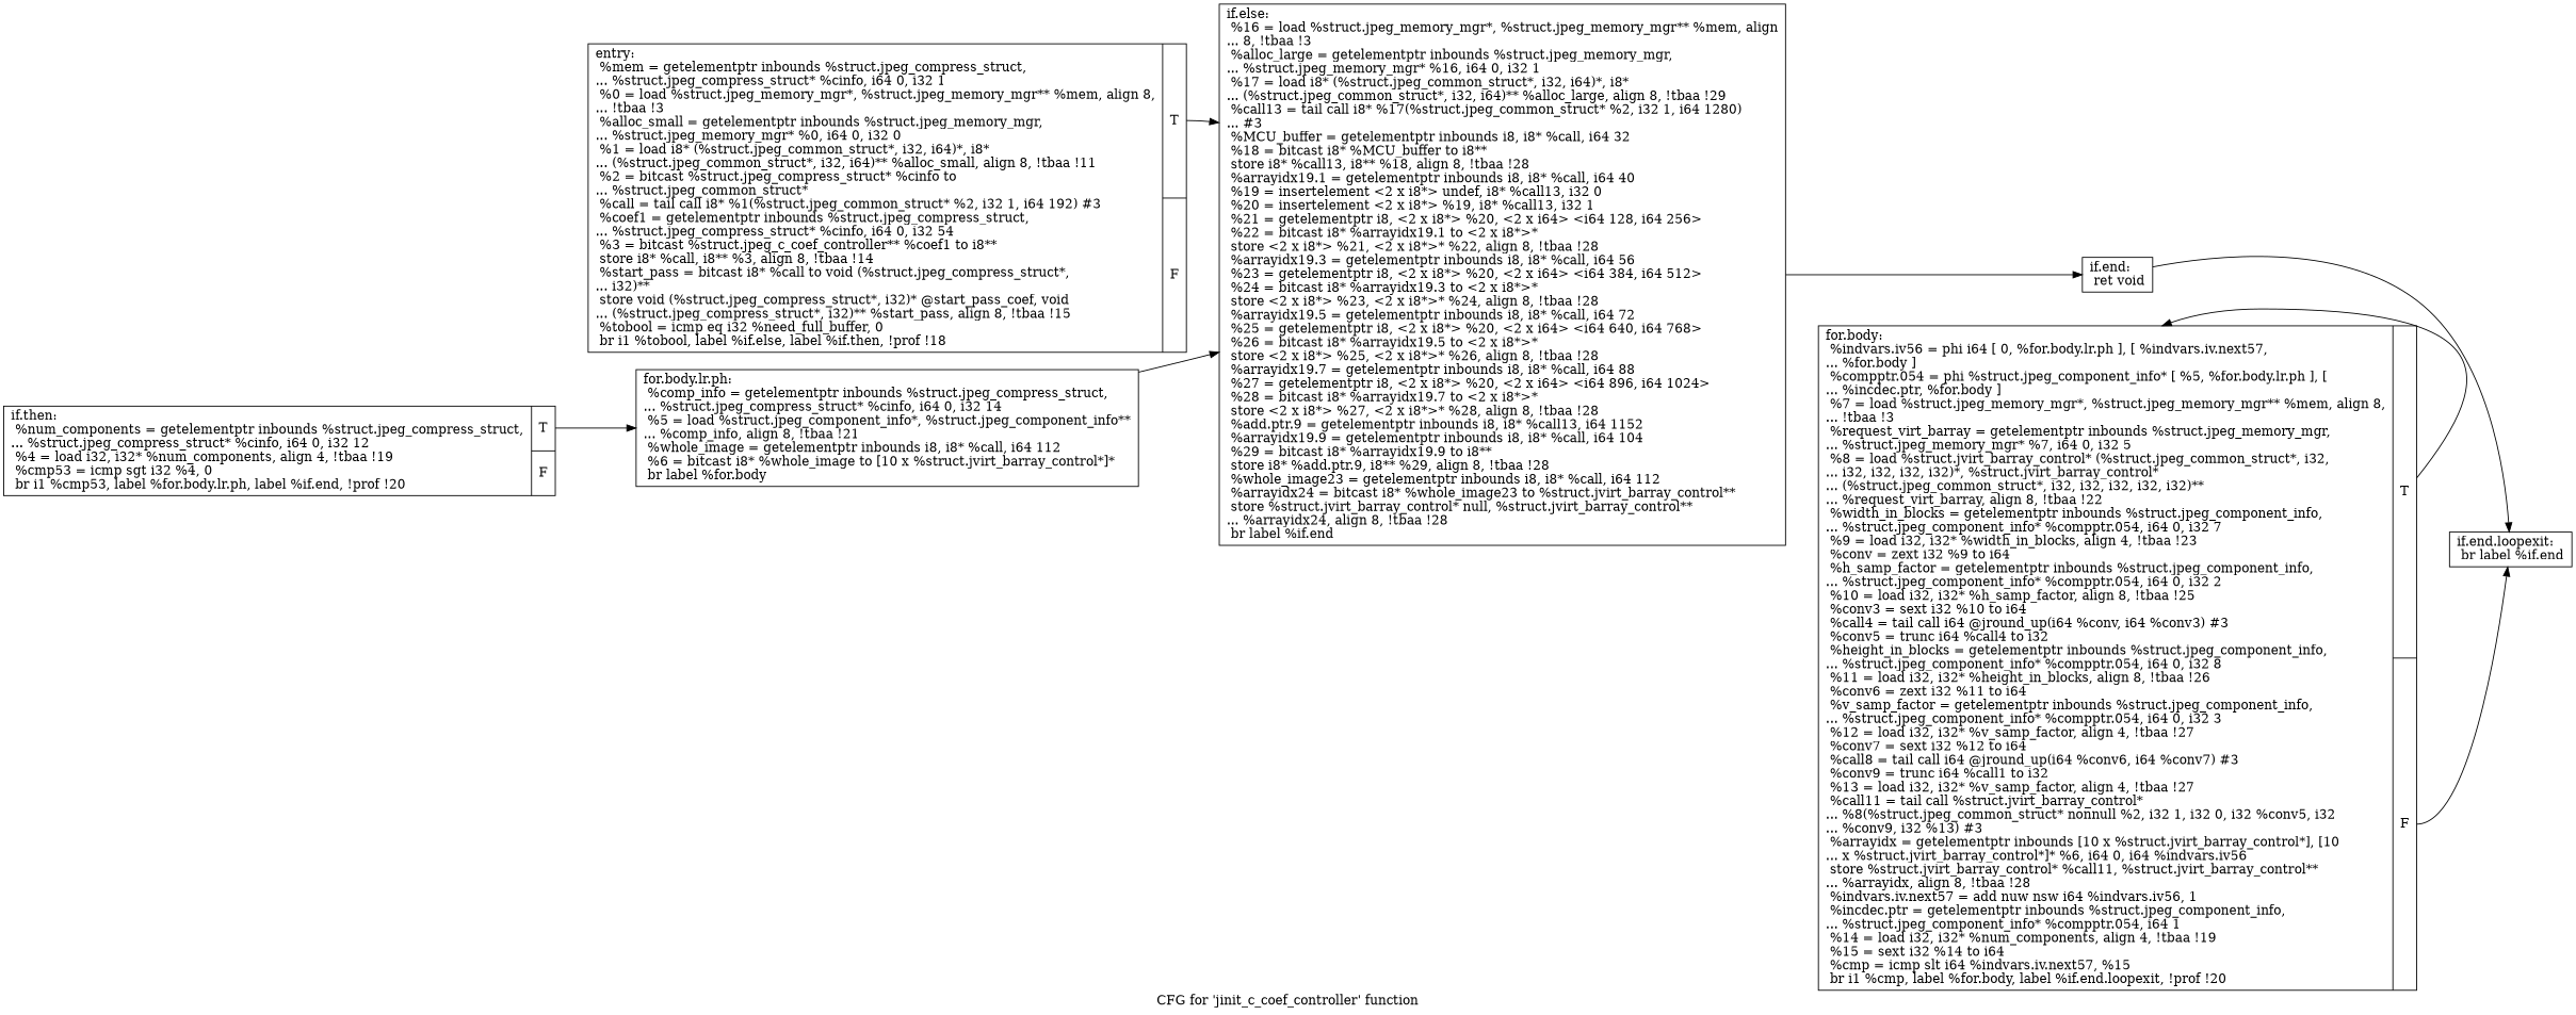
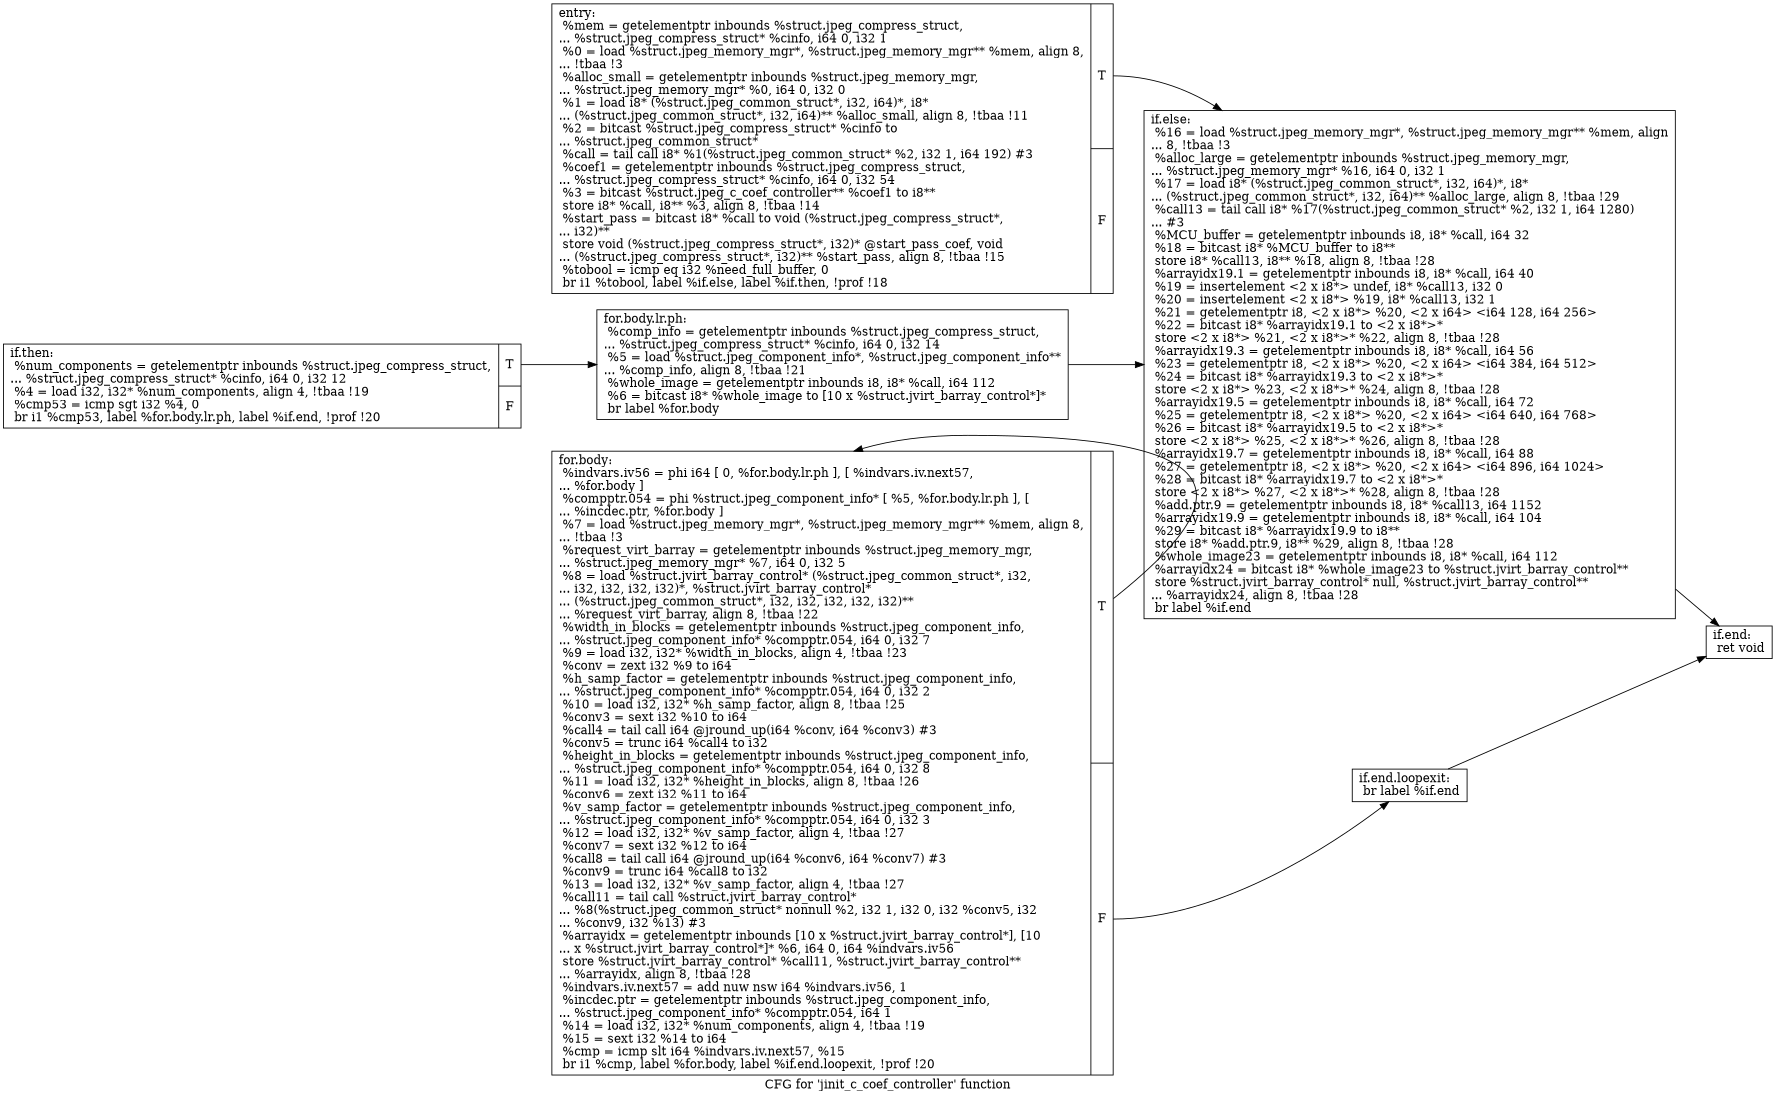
  digraph {
    label="CFG for 'jinit_c_coef_controller' function"
    rankdir=LR
    node [shape=record]
    n1 [label="{entry:\l  %mem = getelementptr inbounds %struct.jpeg_compress_struct,\l... %struct.jpeg_compress_struct* %cinfo, i64 0, i32 1\l  %0 = load %struct.jpeg_memory_mgr*, %struct.jpeg_memory_mgr** %mem, align 8,\l... !tbaa !3\l  %alloc_small = getelementptr inbounds %struct.jpeg_memory_mgr,\l... %struct.jpeg_memory_mgr* %0, i64 0, i32 0\l  %1 = load i8* (%struct.jpeg_common_struct*, i32, i64)*, i8*\l... (%struct.jpeg_common_struct*, i32, i64)** %alloc_small, align 8, !tbaa !11\l  %2 = bitcast %struct.jpeg_compress_struct* %cinfo to\l... %struct.jpeg_common_struct*\l  %call = tail call i8* %1(%struct.jpeg_common_struct* %2, i32 1, i64 192) #3\l  %coef1 = getelementptr inbounds %struct.jpeg_compress_struct,\l... %struct.jpeg_compress_struct* %cinfo, i64 0, i32 54\l  %3 = bitcast %struct.jpeg_c_coef_controller** %coef1 to i8**\l  store i8* %call, i8** %3, align 8, !tbaa !14\l  %start_pass = bitcast i8* %call to void (%struct.jpeg_compress_struct*,\l... i32)**\l  store void (%struct.jpeg_compress_struct*, i32)* @start_pass_coef, void\l... (%struct.jpeg_compress_struct*, i32)** %start_pass, align 8, !tbaa !15\l  %tobool = icmp eq i32 %need_full_buffer, 0\l  br i1 %tobool, label %if.else, label %if.then, !prof !18\l|{<s0>T|<s1>F}}"]
    n2 [label="{if.else:                                          \l  %16 = load %struct.jpeg_memory_mgr*, %struct.jpeg_memory_mgr** %mem, align\l... 8, !tbaa !3\l  %alloc_large = getelementptr inbounds %struct.jpeg_memory_mgr,\l... %struct.jpeg_memory_mgr* %16, i64 0, i32 1\l  %17 = load i8* (%struct.jpeg_common_struct*, i32, i64)*, i8*\l... (%struct.jpeg_common_struct*, i32, i64)** %alloc_large, align 8, !tbaa !29\l  %call13 = tail call i8* %17(%struct.jpeg_common_struct* %2, i32 1, i64 1280)\l... #3\l  %MCU_buffer = getelementptr inbounds i8, i8* %call, i64 32\l  %18 = bitcast i8* %MCU_buffer to i8**\l  store i8* %call13, i8** %18, align 8, !tbaa !28\l  %arrayidx19.1 = getelementptr inbounds i8, i8* %call, i64 40\l  %19 = insertelement \<2 x i8*\> undef, i8* %call13, i32 0\l  %20 = insertelement \<2 x i8*\> %19, i8* %call13, i32 1\l  %21 = getelementptr i8, \<2 x i8*\> %20, \<2 x i64\> \<i64 128, i64 256\>\l  %22 = bitcast i8* %arrayidx19.1 to \<2 x i8*\>*\l  store \<2 x i8*\> %21, \<2 x i8*\>* %22, align 8, !tbaa !28\l  %arrayidx19.3 = getelementptr inbounds i8, i8* %call, i64 56\l  %23 = getelementptr i8, \<2 x i8*\> %20, \<2 x i64\> \<i64 384, i64 512\>\l  %24 = bitcast i8* %arrayidx19.3 to \<2 x i8*\>*\l  store \<2 x i8*\> %23, \<2 x i8*\>* %24, align 8, !tbaa !28\l  %arrayidx19.5 = getelementptr inbounds i8, i8* %call, i64 72\l  %25 = getelementptr i8, \<2 x i8*\> %20, \<2 x i64\> \<i64 640, i64 768\>\l  %26 = bitcast i8* %arrayidx19.5 to \<2 x i8*\>*\l  store \<2 x i8*\> %25, \<2 x i8*\>* %26, align 8, !tbaa !28\l  %arrayidx19.7 = getelementptr inbounds i8, i8* %call, i64 88\l  %27 = getelementptr i8, \<2 x i8*\> %20, \<2 x i64\> \<i64 896, i64 1024\>\l  %28 = bitcast i8* %arrayidx19.7 to \<2 x i8*\>*\l  store \<2 x i8*\> %27, \<2 x i8*\>* %28, align 8, !tbaa !28\l  %add.ptr.9 = getelementptr inbounds i8, i8* %call13, i64 1152\l  %arrayidx19.9 = getelementptr inbounds i8, i8* %call, i64 104\l  %29 = bitcast i8* %arrayidx19.9 to i8**\l  store i8* %add.ptr.9, i8** %29, align 8, !tbaa !28\l  %whole_image23 = getelementptr inbounds i8, i8* %call, i64 112\l  %arrayidx24 = bitcast i8* %whole_image23 to %struct.jvirt_barray_control**\l  store %struct.jvirt_barray_control* null, %struct.jvirt_barray_control**\l... %arrayidx24, align 8, !tbaa !28\l  br label %if.end\l}"]
    n3 [label="{if.end:                                           \l  ret void\l}"]
    n4 [label="{if.then:                                          \l  %num_components = getelementptr inbounds %struct.jpeg_compress_struct,\l... %struct.jpeg_compress_struct* %cinfo, i64 0, i32 12\l  %4 = load i32, i32* %num_components, align 4, !tbaa !19\l  %cmp53 = icmp sgt i32 %4, 0\l  br i1 %cmp53, label %for.body.lr.ph, label %if.end, !prof !20\l|{<s0>T|<s1>F}}"]
    n5 [label="{for.body.lr.ph:                                   \l  %comp_info = getelementptr inbounds %struct.jpeg_compress_struct,\l... %struct.jpeg_compress_struct* %cinfo, i64 0, i32 14\l  %5 = load %struct.jpeg_component_info*, %struct.jpeg_component_info**\l... %comp_info, align 8, !tbaa !21\l  %whole_image = getelementptr inbounds i8, i8* %call, i64 112\l  %6 = bitcast i8* %whole_image to [10 x %struct.jvirt_barray_control*]*\l  br label %for.body\l}"]
-   n6 [label="{for.body:                                         \l  %indvars.iv56 = phi i64 [ 0, %for.body.lr.ph ], [ %indvars.iv.next57,\l... %for.body ]\l  %compptr.054 = phi %struct.jpeg_component_info* [ %5, %for.body.lr.ph ], [\l... %incdec.ptr, %for.body ]\l  %7 = load %struct.jpeg_memory_mgr*, %struct.jpeg_memory_mgr** %mem, align 8,\l... !tbaa !3\l  %request_virt_barray = getelementptr inbounds %struct.jpeg_memory_mgr,\l... %struct.jpeg_memory_mgr* %7, i64 0, i32 5\l  %8 = load %struct.jvirt_barray_control* (%struct.jpeg_common_struct*, i32,\l... i32, i32, i32, i32)*, %struct.jvirt_barray_control*\l... (%struct.jpeg_common_struct*, i32, i32, i32, i32, i32)**\l... %request_virt_barray, align 8, !tbaa !22\l  %width_in_blocks = getelementptr inbounds %struct.jpeg_component_info,\l... %struct.jpeg_component_info* %compptr.054, i64 0, i32 7\l  %9 = load i32, i32* %width_in_blocks, align 4, !tbaa !23\l  %conv = zext i32 %9 to i64\l  %h_samp_factor = getelementptr inbounds %struct.jpeg_component_info,\l... %struct.jpeg_component_info* %compptr.054, i64 0, i32 2\l  %10 = load i32, i32* %h_samp_factor, align 8, !tbaa !25\l  %conv3 = sext i32 %10 to i64\l  %call4 = tail call i64 @jround_up(i64 %conv, i64 %conv3) #3\l  %conv5 = trunc i64 %call4 to i32\l  %height_in_blocks = getelementptr inbounds %struct.jpeg_component_info,\l... %struct.jpeg_component_info* %compptr.054, i64 0, i32 8\l  %11 = load i32, i32* %height_in_blocks, align 8, !tbaa !26\l  %conv6 = zext i32 %11 to i64\l  %v_samp_factor = getelementptr inbounds %struct.jpeg_component_info,\l... %struct.jpeg_component_info* %compptr.054, i64 0, i32 3\l  %12 = load i32, i32* %v_samp_factor, align 4, !tbaa !27\l  %conv7 = sext i32 %12 to i64\l  %call8 = tail call i64 @jround_up(i64 %conv6, i64 %conv7) #3\l  %conv9 = trunc i64 %call1 to i32\l  %13 = load i32, i32* %v_samp_factor, align 4, !tbaa !27\l  %call11 = tail call %struct.jvirt_barray_control*\l... %8(%struct.jpeg_common_struct* nonnull %2, i32 1, i32 0, i32 %conv5, i32\l... %conv9, i32 %13) #3\l  %arrayidx = getelementptr inbounds [10 x %struct.jvirt_barray_control*], [10\l... x %struct.jvirt_barray_control*]* %6, i64 0, i64 %indvars.iv56\l  store %struct.jvirt_barray_control* %call11, %struct.jvirt_barray_control**\l... %arrayidx, align 8, !tbaa !28\l  %indvars.iv.next57 = add nuw nsw i64 %indvars.iv56, 1\l  %incdec.ptr = getelementptr inbounds %struct.jpeg_component_info,\l... %struct.jpeg_component_info* %compptr.054, i64 1\l  %14 = load i32, i32* %num_components, align 4, !tbaa !19\l  %15 = sext i32 %14 to i64\l  %cmp = icmp slt i64 %indvars.iv.next57, %15\l  br i1 %cmp, label %for.body, label %if.end.loopexit, !prof !20\l|{<s0>T|<s1>F}}"]
+   n6 [label="{for.body:                                         \l  %indvars.iv56 = phi i64 [ 0, %for.body.lr.ph ], [ %indvars.iv.next57,\l... %for.body ]\l  %compptr.054 = phi %struct.jpeg_component_info* [ %5, %for.body.lr.ph ], [\l... %incdec.ptr, %for.body ]\l  %7 = load %struct.jpeg_memory_mgr*, %struct.jpeg_memory_mgr** %mem, align 8,\l... !tbaa !3\l  %request_virt_barray = getelementptr inbounds %struct.jpeg_memory_mgr,\l... %struct.jpeg_memory_mgr* %7, i64 0, i32 5\l  %8 = load %struct.jvirt_barray_control* (%struct.jpeg_common_struct*, i32,\l... i32, i32, i32, i32)*, %struct.jvirt_barray_control*\l... (%struct.jpeg_common_struct*, i32, i32, i32, i32, i32)**\l... %request_virt_barray, align 8, !tbaa !22\l  %width_in_blocks = getelementptr inbounds %struct.jpeg_component_info,\l... %struct.jpeg_component_info* %compptr.054, i64 0, i32 7\l  %9 = load i32, i32* %width_in_blocks, align 4, !tbaa !23\l  %conv = zext i32 %9 to i64\l  %h_samp_factor = getelementptr inbounds %struct.jpeg_component_info,\l... %struct.jpeg_component_info* %compptr.054, i64 0, i32 2\l  %10 = load i32, i32* %h_samp_factor, align 8, !tbaa !25\l  %conv3 = sext i32 %10 to i64\l  %call4 = tail call i64 @jround_up(i64 %conv, i64 %conv3) #3\l  %conv5 = trunc i64 %call4 to i32\l  %height_in_blocks = getelementptr inbounds %struct.jpeg_component_info,\l... %struct.jpeg_component_info* %compptr.054, i64 0, i32 8\l  %11 = load i32, i32* %height_in_blocks, align 8, !tbaa !26\l  %conv6 = zext i32 %11 to i64\l  %v_samp_factor = getelementptr inbounds %struct.jpeg_component_info,\l... %struct.jpeg_component_info* %compptr.054, i64 0, i32 3\l  %12 = load i32, i32* %v_samp_factor, align 4, !tbaa !27\l  %conv7 = sext i32 %12 to i64\l  %call8 = tail call i64 @jround_up(i64 %conv6, i64 %conv7) #3\l  %conv9 = trunc i64 %call8 to i32\l  %13 = load i32, i32* %v_samp_factor, align 4, !tbaa !27\l  %call11 = tail call %struct.jvirt_barray_control*\l... %8(%struct.jpeg_common_struct* nonnull %2, i32 1, i32 0, i32 %conv5, i32\l... %conv9, i32 %13) #3\l  %arrayidx = getelementptr inbounds [10 x %struct.jvirt_barray_control*], [10\l... x %struct.jvirt_barray_control*]* %6, i64 0, i64 %indvars.iv56\l  store %struct.jvirt_barray_control* %call11, %struct.jvirt_barray_control**\l... %arrayidx, align 8, !tbaa !28\l  %indvars.iv.next57 = add nuw nsw i64 %indvars.iv56, 1\l  %incdec.ptr = getelementptr inbounds %struct.jpeg_component_info,\l... %struct.jpeg_component_info* %compptr.054, i64 1\l  %14 = load i32, i32* %num_components, align 4, !tbaa !19\l  %15 = sext i32 %14 to i64\l  %cmp = icmp slt i64 %indvars.iv.next57, %15\l  br i1 %cmp, label %for.body, label %if.end.loopexit, !prof !20\l|{<s0>T|<s1>F}}"]
    n7 [label="{if.end.loopexit:                                  \l  br label %if.end\l}"]
    n1 -> n2 [tailport=s0]
    n2 -> n3
    n4 -> n5 [tailport=s0]
    n5 -> n2
    n6 -> n6 [tailport=s0]
    n6 -> n7 [tailport=s1]
-   n3 -> n7
+   n7 -> n3
  }
